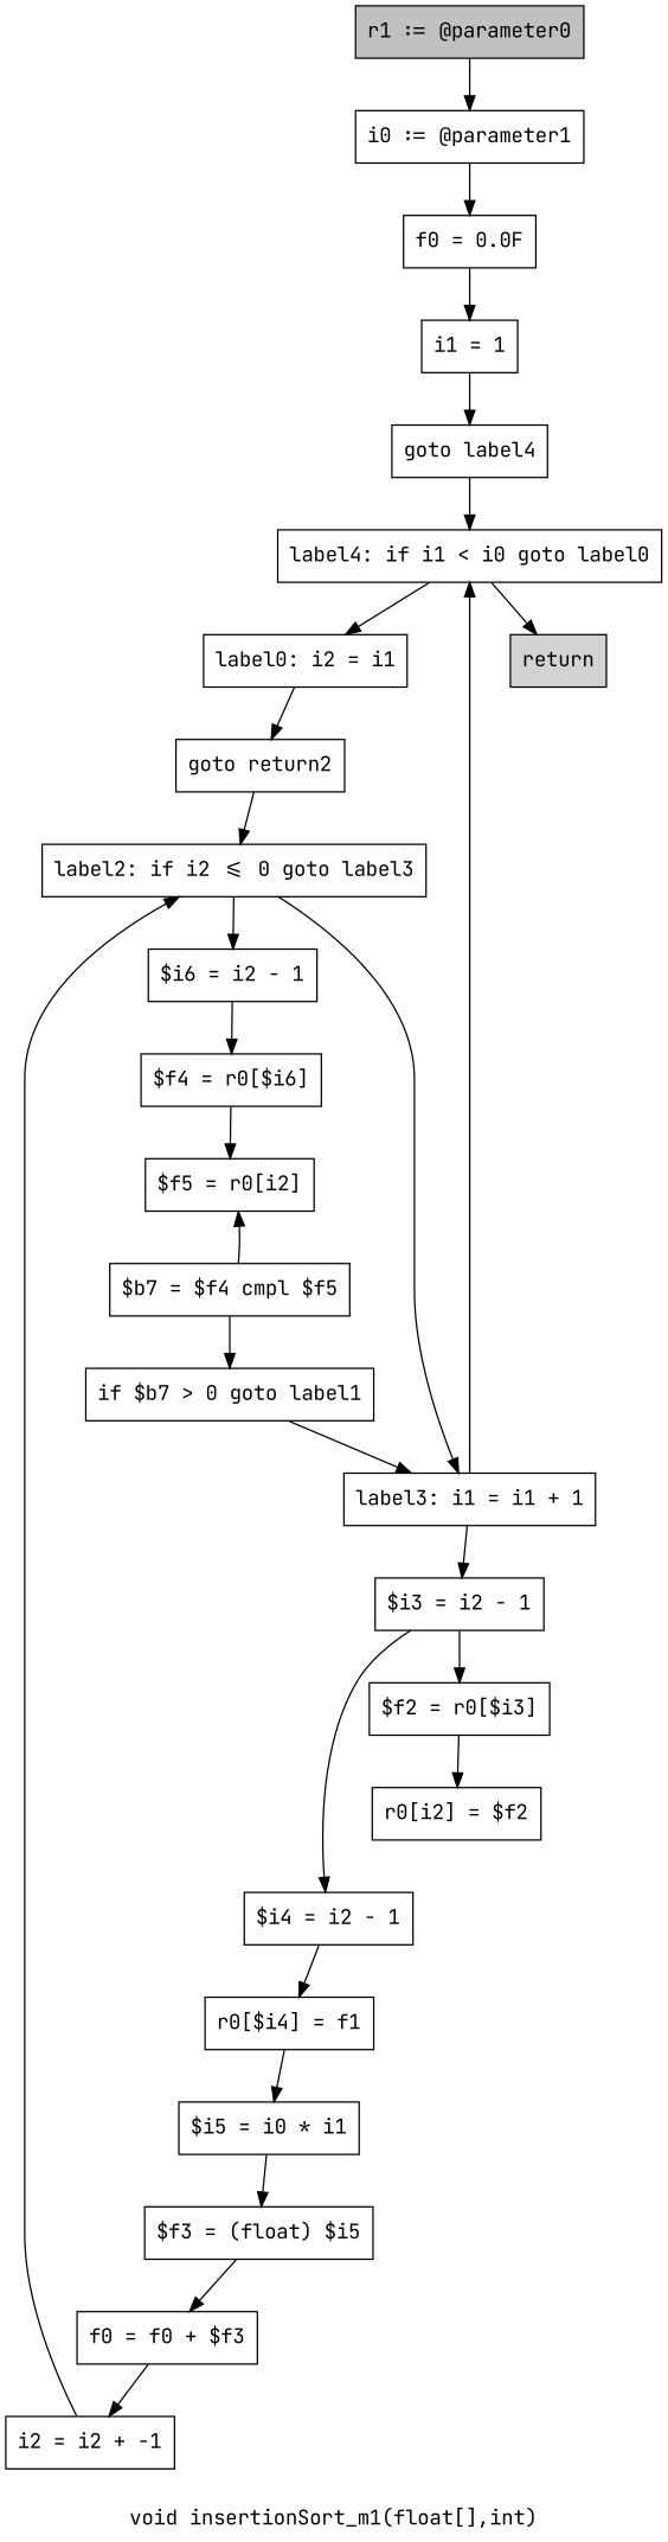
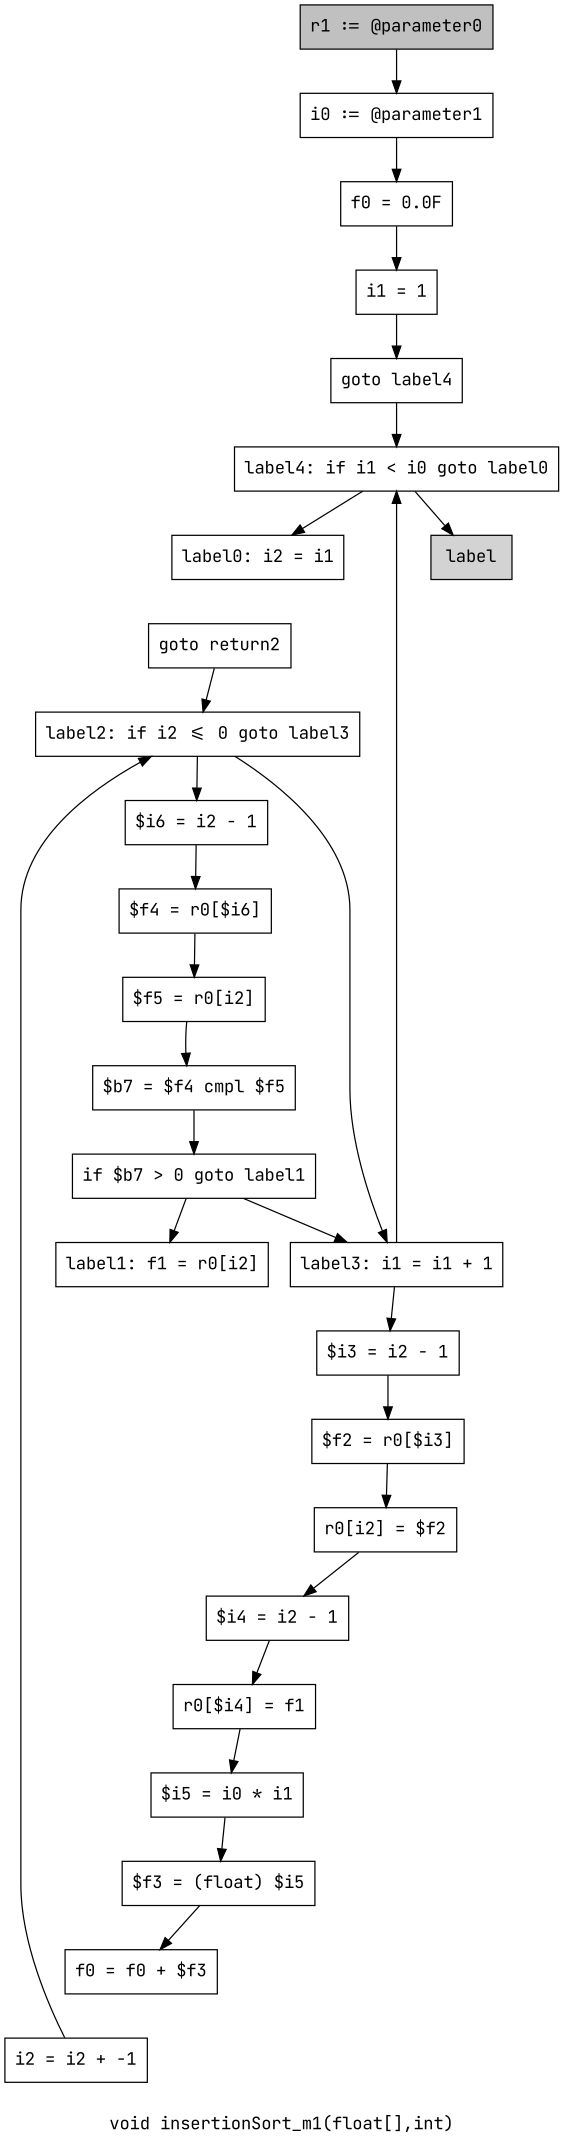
  digraph {
    fontname="JetBrains Mono"
    label="void insertionSort_m1(float[],int)"
    node [fontname="JetBrains Mono" shape=box]
    edge [fontname="JetBrains Mono"]
    n1 [fillcolor=gray label="r1 := @parameter0" style=filled]
    n2 [label="i0 := @parameter1"]
    n3 [label="f0 = 0.0F"]
    n4 [label="i1 = 1"]
    n5 [label="goto label4"]
    n6 [label="label4: if i1 < i0 goto label0"]
    n7 [label="label0: i2 = i1"]
-   n8 [fillcolor=lightgray label=return style=filled]
+   n8 [fillcolor=lightgray label=label style=filled]
    n9 [label="goto return2"]
    n10 [label="label2: if i2 <= 0 goto label3"]
    n11 [label="$i6 = i2 - 1"]
    n12 [label="label3: i1 = i1 + 1"]
    n13 [label="$f4 = r0[$i6]"]
    n14 [label="$i3 = i2 - 1"]
+   n15 [label="label1: f1 = r0[i2]"]
    n16 [label="$f2 = r0[$i3]"]
    n17 [label="r0[i2] = $f2"]
    n18 [label="$i4 = i2 - 1"]
    n19 [label="r0[$i4] = f1"]
    n20 [label="$i5 = i0 * i1"]
    n21 [label="$f3 = (float) $i5"]
    n22 [label="f0 = f0 + $f3"]
    n23 [label="i2 = i2 + -1"]
    n24 [label="$f5 = r0[i2]"]
    n25 [label="$b7 = $f4 cmpl $f5"]
    n26 [label="if $b7 > 0 goto label1"]
    n1 -> n2
    n2 -> n3
    n3 -> n4
    n4 -> n5
    n5 -> n6
    n6 -> n7
    n6 -> n8
-   n7 -> n9
    n9 -> n10
    n10 -> n11
    n10 -> n12
    n11 -> n13
    n12 -> n6
    n12 -> n14
    n13 -> n24
    n14 -> n16
    n16 -> n17
-   n14 -> n18
+   n17 -> n18
    n18 -> n19
    n19 -> n20
    n20 -> n21
    n21 -> n22
-   n22 -> n23
    n23 -> n10
-   n25 -> n24
+   n24 -> n25
    n25 -> n26
    n26 -> n12
+   n26 -> n15
  }
